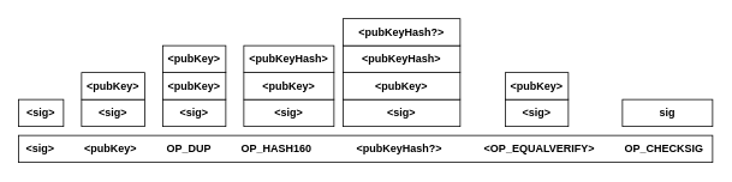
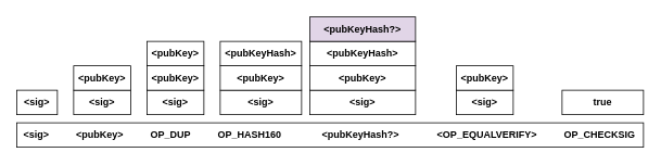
  <mxCell id="0" />
  <mxCell id="1" parent="0" />
  <mxCell id="2" value="&lt;font style=&quot;font-size: 12px&quot;&gt;&lt;b&gt;&amp;nbsp; &amp;lt;sig&amp;gt;&amp;nbsp; &amp;nbsp; &amp;nbsp; &amp;nbsp; &amp;nbsp; &amp;lt;pubKey&amp;gt;&amp;nbsp; &amp;nbsp; &amp;nbsp; &amp;nbsp; &amp;nbsp; OP_DUP&amp;nbsp; &amp;nbsp; &amp;nbsp; &amp;nbsp; &amp;nbsp; OP_HASH160&amp;nbsp; &amp;nbsp; &amp;nbsp; &amp;nbsp; &amp;nbsp; &amp;nbsp; &amp;nbsp; &amp;nbsp;&amp;lt;pubKeyHash?&amp;gt;&amp;nbsp; &amp;nbsp; &amp;nbsp; &amp;nbsp; &amp;nbsp; &amp;nbsp; &amp;nbsp; &amp;lt;OP_EQUALVERIFY&amp;gt;&amp;nbsp; &amp;nbsp; &amp;nbsp; &amp;nbsp; &amp;nbsp; OP_CHECKSIG&lt;/b&gt;&lt;/font&gt;" style="rounded=0;whiteSpace=wrap;html=1;align=left;" vertex="1" parent="1"><mxGeometry x="20" y="150" width="770" height="30" as="geometry" /></mxCell>
  <mxCell id="3" value="&lt;b&gt;&amp;lt;sig&amp;gt;&lt;/b&gt;" style="rounded=0;whiteSpace=wrap;html=1;" vertex="1" parent="1"><mxGeometry x="20" y="110" width="50" height="30" as="geometry" /></mxCell>
  <mxCell id="4" value="&lt;b&gt;&amp;lt;sig&amp;gt;&lt;/b&gt;" style="rounded=0;whiteSpace=wrap;html=1;" vertex="1" parent="1"><mxGeometry x="90" y="110" width="70" height="30" as="geometry" /></mxCell>
  <mxCell id="5" value="&lt;b&gt;&amp;lt;pubKey&amp;gt;&lt;/b&gt;" style="rounded=0;whiteSpace=wrap;html=1;" vertex="1" parent="1"><mxGeometry x="90" y="80" width="70" height="30" as="geometry" /></mxCell>
  <mxCell id="6" value="&lt;b&gt;&amp;lt;sig&amp;gt;&lt;/b&gt;" style="rounded=0;whiteSpace=wrap;html=1;" vertex="1" parent="1"><mxGeometry x="180" y="110" width="70" height="30" as="geometry" /></mxCell>
  <mxCell id="7" value="&lt;b&gt;&amp;lt;pubKey&amp;gt;&lt;/b&gt;" style="rounded=0;whiteSpace=wrap;html=1;" vertex="1" parent="1"><mxGeometry x="180" y="80" width="70" height="30" as="geometry" /></mxCell>
  <mxCell id="8" value="&lt;b&gt;&amp;lt;sig&amp;gt;&lt;/b&gt;" style="rounded=0;whiteSpace=wrap;html=1;" vertex="1" parent="1"><mxGeometry x="270" y="110" width="100" height="30" as="geometry" /></mxCell>
  <mxCell id="9" value="&lt;b&gt;&amp;lt;pubKey&amp;gt;&lt;/b&gt;" style="rounded=0;whiteSpace=wrap;html=1;" vertex="1" parent="1"><mxGeometry x="270" y="80" width="100" height="30" as="geometry" /></mxCell>
  <mxCell id="10" value="&lt;b&gt;&amp;lt;pubKeyHash&amp;gt;&lt;/b&gt;" style="rounded=0;whiteSpace=wrap;html=1;" vertex="1" parent="1"><mxGeometry x="270" y="50" width="100" height="30" as="geometry" /></mxCell>
  <mxCell id="11" value="&lt;b&gt;&amp;lt;sig&amp;gt;&lt;/b&gt;" style="rounded=0;whiteSpace=wrap;html=1;" vertex="1" parent="1"><mxGeometry x="380" y="110" width="130" height="30" as="geometry" /></mxCell>
  <mxCell id="12" value="&lt;b&gt;&amp;lt;pubKey&amp;gt;&lt;/b&gt;" style="rounded=0;whiteSpace=wrap;html=1;" vertex="1" parent="1"><mxGeometry x="380" y="80" width="130" height="30" as="geometry" /></mxCell>
  <mxCell id="13" value="&lt;b&gt;&amp;lt;pubKeyHash&amp;gt;&lt;/b&gt;" style="rounded=0;whiteSpace=wrap;html=1;" vertex="1" parent="1"><mxGeometry x="380" y="50" width="130" height="30" as="geometry" /></mxCell>
- <mxCell id="14" value="&lt;b&gt;&amp;lt;pubKeyHash?&amp;gt;&lt;/b&gt;" style="rounded=0;whiteSpace=wrap;html=1;" vertex="1" parent="1"><mxGeometry x="380" y="20" width="130" height="30" as="geometry" /></mxCell>
+ <mxCell id="14" value="&lt;b&gt;&amp;lt;pubKeyHash?&amp;gt;&lt;/b&gt;" style="rounded=0;whiteSpace=wrap;html=1;fillColor=#e1d5e7;" vertex="1" parent="1"><mxGeometry x="380" y="20" width="130" height="30" as="geometry" /></mxCell>
  <mxCell id="15" value="&lt;b&gt;&amp;lt;pubKey&amp;gt;&lt;/b&gt;" style="rounded=0;whiteSpace=wrap;html=1;" vertex="1" parent="1"><mxGeometry x="180" y="50" width="70" height="30" as="geometry" /></mxCell>
  <mxCell id="16" value="&lt;b&gt;&amp;lt;sig&amp;gt;&lt;/b&gt;" style="rounded=0;whiteSpace=wrap;html=1;" vertex="1" parent="1"><mxGeometry x="560" y="110" width="70" height="30" as="geometry" /></mxCell>
  <mxCell id="17" value="&lt;b&gt;&amp;lt;pubKey&amp;gt;&lt;/b&gt;" style="rounded=0;whiteSpace=wrap;html=1;" vertex="1" parent="1"><mxGeometry x="560" y="80" width="70" height="30" as="geometry" /></mxCell>
- <mxCell id="18" value="&lt;b&gt;sig&lt;/b&gt;" style="rounded=0;whiteSpace=wrap;html=1;" vertex="1" parent="1"><mxGeometry x="690" y="110" width="100" height="30" as="geometry" /></mxCell>
+ <mxCell id="18" value="&lt;b&gt;true&lt;/b&gt;" style="rounded=0;whiteSpace=wrap;html=1;" vertex="1" parent="1"><mxGeometry x="690" y="110" width="100" height="30" as="geometry" /></mxCell>
